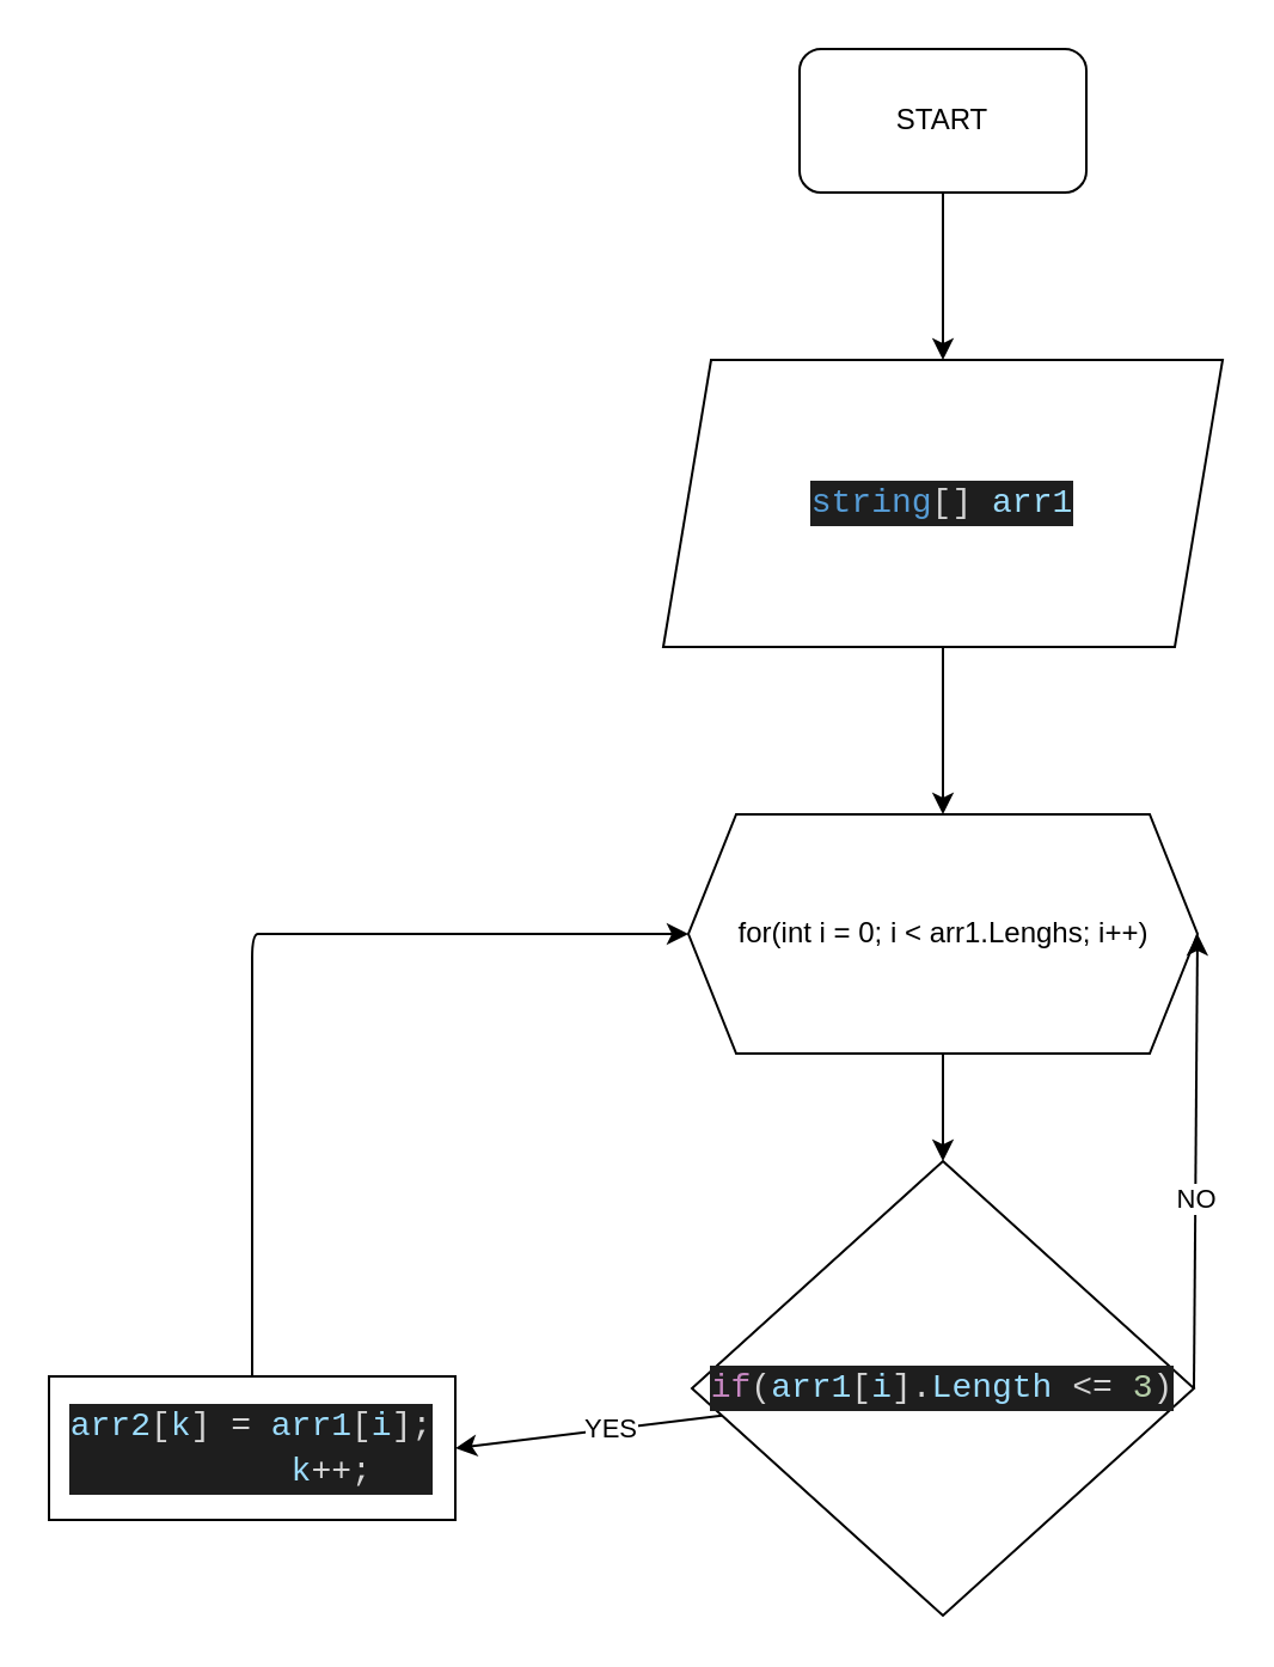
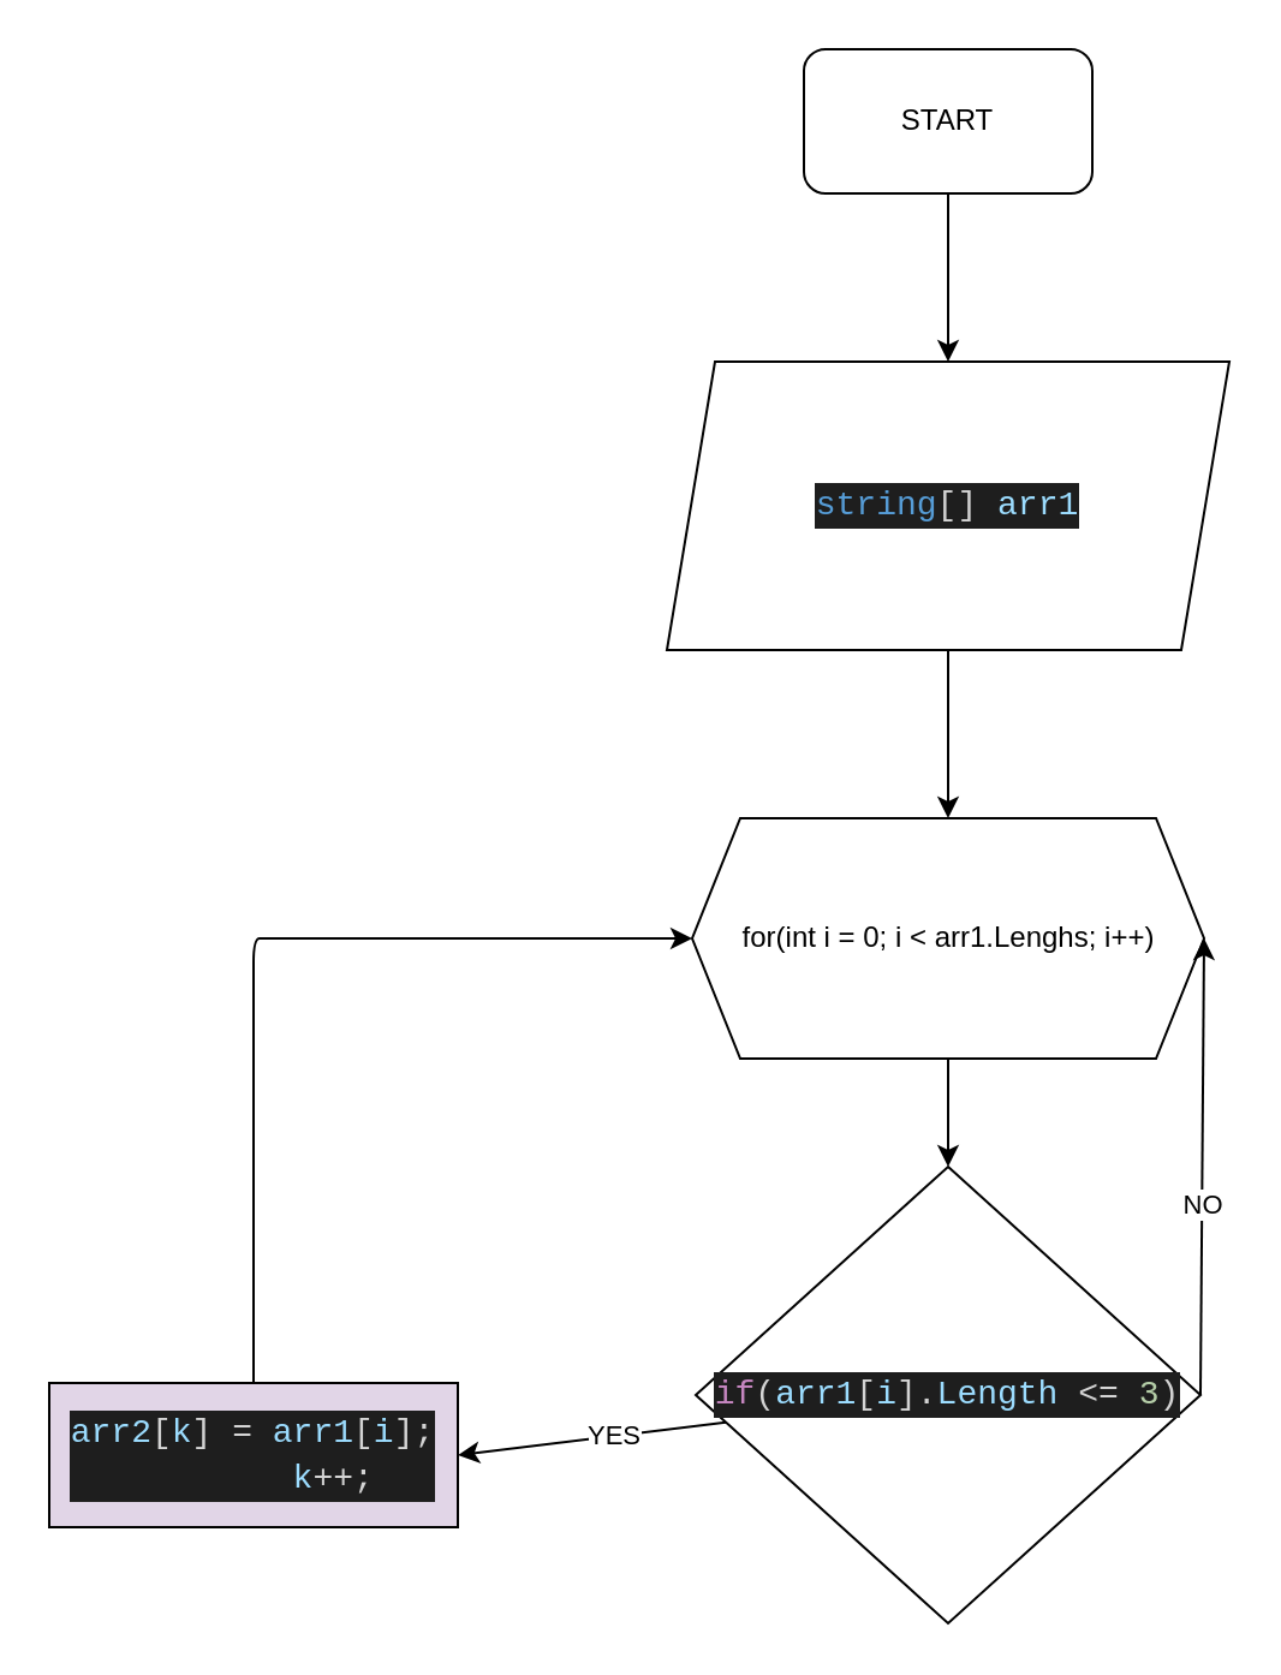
  <mxCell id="0" />
  <mxCell id="1" parent="0" />
  <mxCell id="2" style="edgeStyle=none;html=1;entryX=0.5;entryY=0;entryDx=0;entryDy=0;" edge="1" parent="1" source="3" target="5"><mxGeometry relative="1" as="geometry" /></mxCell>
  <mxCell id="3" value="START" style="rounded=1;whiteSpace=wrap;html=1;" vertex="1" parent="1"><mxGeometry x="334" y="20" width="120" height="60" as="geometry" /></mxCell>
  <mxCell id="4" style="edgeStyle=none;html=1;entryX=0.5;entryY=0;entryDx=0;entryDy=0;" edge="1" parent="1" source="5" target="7"><mxGeometry relative="1" as="geometry" /></mxCell>
  <mxCell id="5" value="&lt;div style=&quot;background-color: rgb(30 , 30 , 30) ; font-family: &amp;#34;consolas&amp;#34; , &amp;#34;courier new&amp;#34; , monospace ; font-size: 20px ; line-height: 27px&quot;&gt;&lt;div style=&quot;color: rgb(212 , 212 , 212) ; font-family: &amp;#34;consolas&amp;#34; , &amp;#34;courier new&amp;#34; , monospace ; font-size: 14px ; line-height: 19px&quot;&gt;&lt;span style=&quot;color: #569cd6&quot;&gt;string&lt;/span&gt;[] &lt;span style=&quot;color: #9cdcfe&quot;&gt;arr1&lt;/span&gt;&lt;/div&gt;&lt;/div&gt;" style="shape=parallelogram;perimeter=parallelogramPerimeter;whiteSpace=wrap;html=1;fixedSize=1;" vertex="1" parent="1"><mxGeometry x="277" y="150" width="234" height="120" as="geometry" /></mxCell>
  <mxCell id="6" style="edgeStyle=none;html=1;entryX=0.5;entryY=0;entryDx=0;entryDy=0;" edge="1" parent="1" source="7" target="12"><mxGeometry relative="1" as="geometry" /></mxCell>
  <mxCell id="7" value="for(int i = 0; i &amp;lt; arr1.Lenghs; i++)" style="shape=hexagon;perimeter=hexagonPerimeter2;whiteSpace=wrap;html=1;fixedSize=1;" vertex="1" parent="1"><mxGeometry x="287.5" y="340" width="213" height="100" as="geometry" /></mxCell>
  <mxCell id="8" style="edgeStyle=none;html=1;entryX=1;entryY=0.5;entryDx=0;entryDy=0;" edge="1" parent="1" source="12" target="14"><mxGeometry relative="1" as="geometry" /></mxCell>
  <mxCell id="9" value="YES" style="edgeLabel;html=1;align=center;verticalAlign=middle;resizable=0;points=[];" vertex="1" connectable="0" parent="8"><mxGeometry x="-0.16" y="-1" relative="1" as="geometry"><mxPoint as="offset" /></mxGeometry></mxCell>
  <mxCell id="10" style="edgeStyle=none;html=1;entryX=1;entryY=0.5;entryDx=0;entryDy=0;exitX=1;exitY=0.5;exitDx=0;exitDy=0;" edge="1" parent="1" source="12" target="7"><mxGeometry relative="1" as="geometry"><mxPoint x="620" y="605" as="targetPoint" /></mxGeometry></mxCell>
  <mxCell id="11" value="NO" style="edgeLabel;html=1;align=center;verticalAlign=middle;resizable=0;points=[];" vertex="1" connectable="0" parent="10"><mxGeometry x="-0.154" relative="1" as="geometry"><mxPoint as="offset" /></mxGeometry></mxCell>
  <mxCell id="12" value="&lt;div style=&quot;color: rgb(212 , 212 , 212) ; background-color: rgb(30 , 30 , 30) ; font-family: &amp;#34;consolas&amp;#34; , &amp;#34;courier new&amp;#34; , monospace ; font-size: 14px ; line-height: 19px&quot;&gt;&lt;span style=&quot;color: #c586c0&quot;&gt;if&lt;/span&gt;(&lt;span style=&quot;color: #9cdcfe&quot;&gt;arr1&lt;/span&gt;[&lt;span style=&quot;color: #9cdcfe&quot;&gt;i&lt;/span&gt;].&lt;span style=&quot;color: #9cdcfe&quot;&gt;Length&lt;/span&gt; &amp;lt;= &lt;span style=&quot;color: #b5cea8&quot;&gt;3&lt;/span&gt;)&lt;/div&gt;" style="rhombus;whiteSpace=wrap;html=1;" vertex="1" parent="1"><mxGeometry x="289" y="485" width="210" height="190" as="geometry" /></mxCell>
  <mxCell id="13" style="edgeStyle=none;html=1;entryX=0;entryY=0.5;entryDx=0;entryDy=0;" edge="1" parent="1" source="14" target="7"><mxGeometry relative="1" as="geometry"><Array as="points"><mxPoint x="105" y="390" /><mxPoint x="110" y="390" /></Array></mxGeometry></mxCell>
- <mxCell id="14" value="&lt;div style=&quot;color: rgb(212 , 212 , 212) ; background-color: rgb(30 , 30 , 30) ; font-family: &amp;#34;consolas&amp;#34; , &amp;#34;courier new&amp;#34; , monospace ; font-size: 14px ; line-height: 19px&quot;&gt;&lt;div&gt;&lt;span style=&quot;color: #9cdcfe&quot;&gt;arr2&lt;/span&gt;[&lt;span style=&quot;color: #9cdcfe&quot;&gt;k&lt;/span&gt;] = &lt;span style=&quot;color: #9cdcfe&quot;&gt;arr1&lt;/span&gt;[&lt;span style=&quot;color: #9cdcfe&quot;&gt;i&lt;/span&gt;];&lt;/div&gt;&lt;div&gt;&amp;nbsp; &amp;nbsp; &amp;nbsp; &amp;nbsp; &lt;span style=&quot;color: #9cdcfe&quot;&gt;k&lt;/span&gt;++;&lt;/div&gt;&lt;/div&gt;" style="rounded=0;whiteSpace=wrap;html=1;" vertex="1" parent="1"><mxGeometry x="20" y="575" width="170" height="60" as="geometry" /></mxCell>
+ <mxCell id="14" value="&lt;div style=&quot;color: rgb(212 , 212 , 212) ; background-color: rgb(30 , 30 , 30) ; font-family: &amp;#34;consolas&amp;#34; , &amp;#34;courier new&amp;#34; , monospace ; font-size: 14px ; line-height: 19px&quot;&gt;&lt;div&gt;&lt;span style=&quot;color: #9cdcfe&quot;&gt;arr2&lt;/span&gt;[&lt;span style=&quot;color: #9cdcfe&quot;&gt;k&lt;/span&gt;] = &lt;span style=&quot;color: #9cdcfe&quot;&gt;arr1&lt;/span&gt;[&lt;span style=&quot;color: #9cdcfe&quot;&gt;i&lt;/span&gt;];&lt;/div&gt;&lt;div&gt;&amp;nbsp; &amp;nbsp; &amp;nbsp; &amp;nbsp; &lt;span style=&quot;color: #9cdcfe&quot;&gt;k&lt;/span&gt;++;&lt;/div&gt;&lt;/div&gt;" style="rounded=0;whiteSpace=wrap;html=1;fillColor=#e1d5e7;" vertex="1" parent="1"><mxGeometry x="20" y="575" width="170" height="60" as="geometry" /></mxCell>
